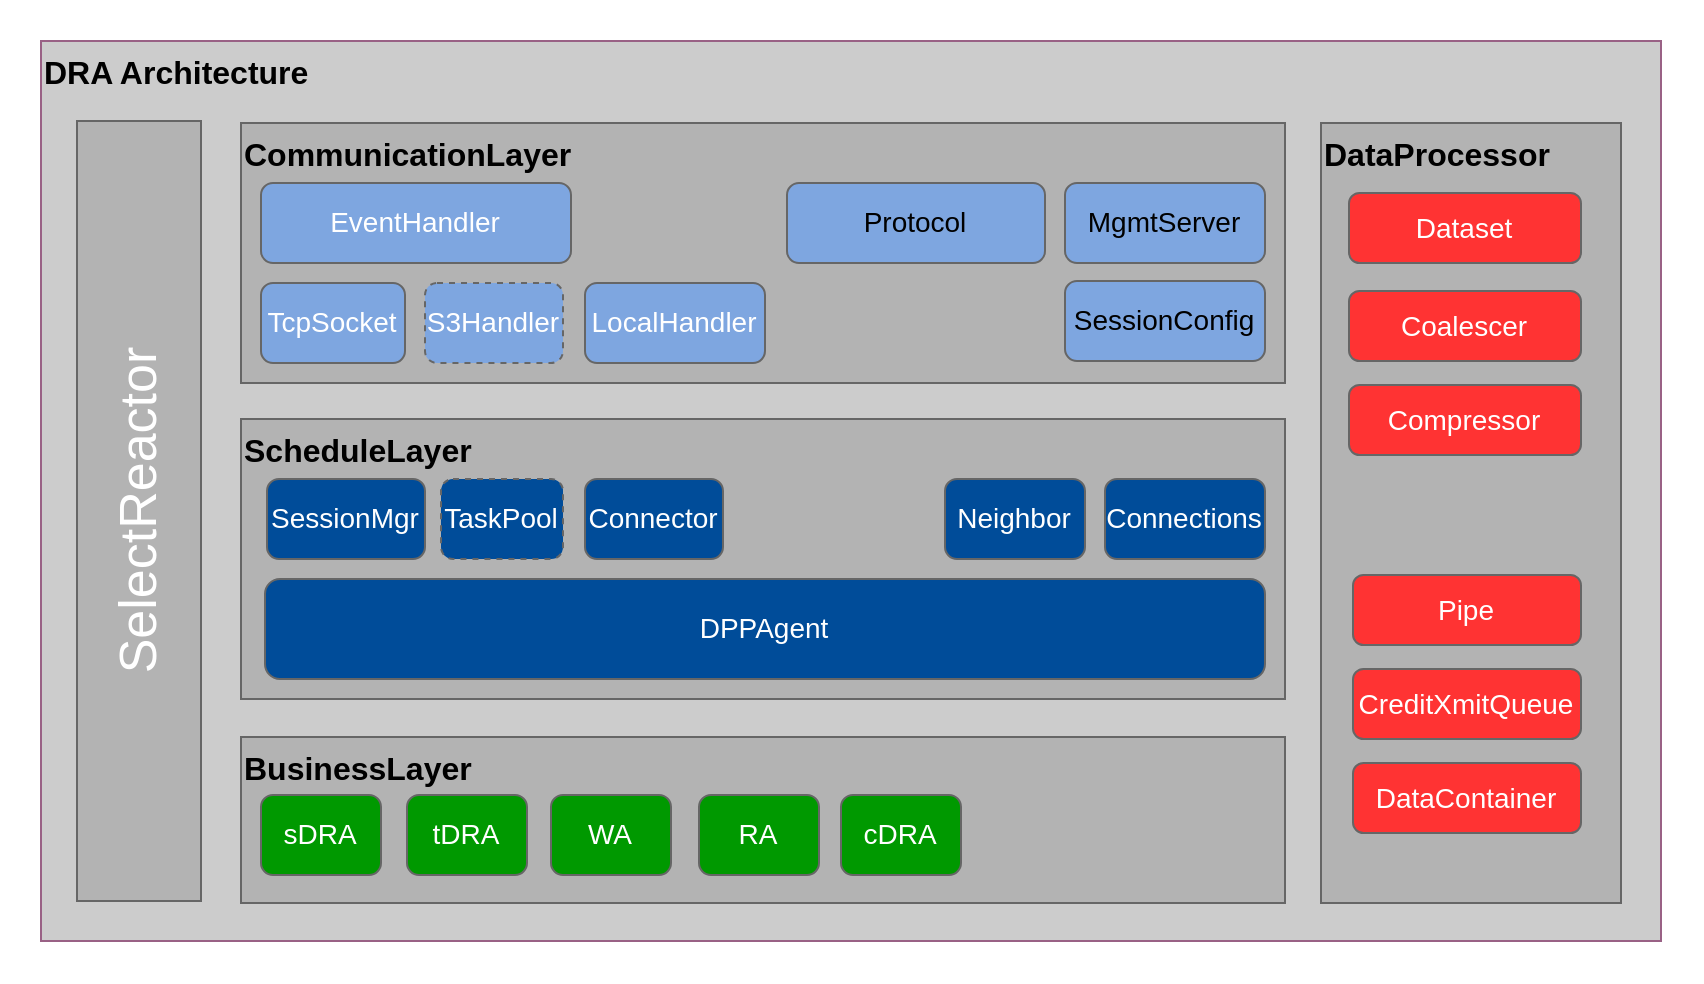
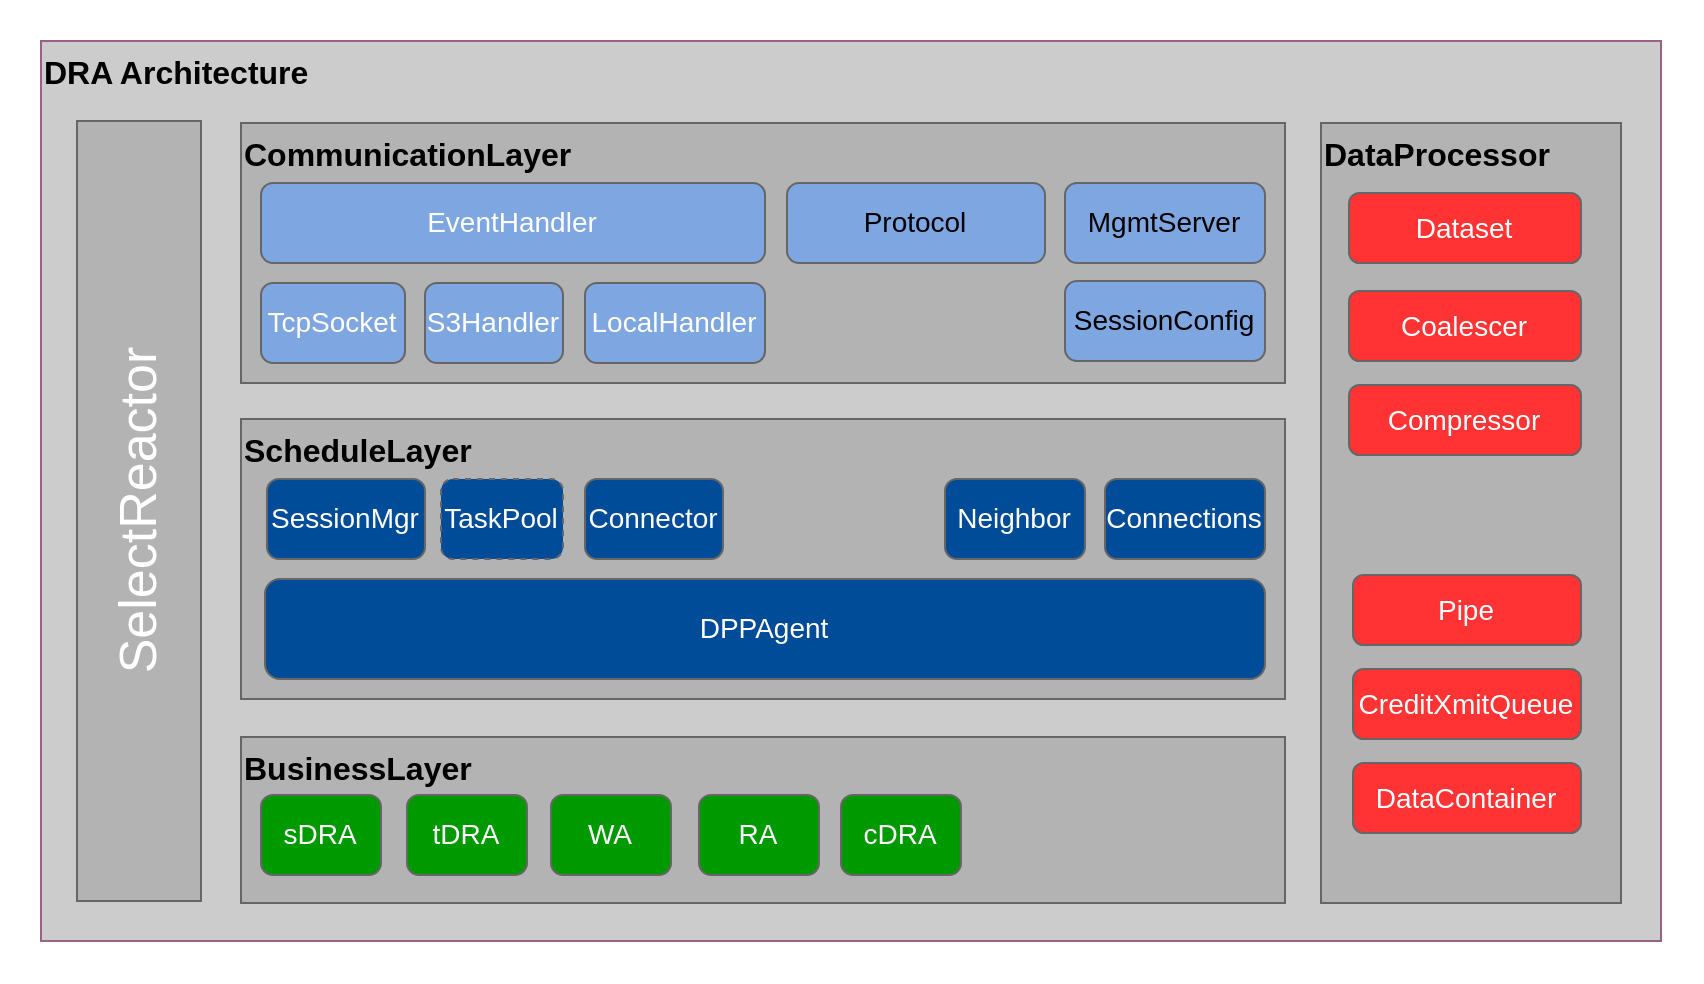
  <mxCell id="0" />
  <mxCell id="1" parent="0" />
  <mxCell id="2" value="&lt;div style=&quot;font-size: 16px&quot;&gt;&lt;span style=&quot;font-size: 16px&quot;&gt;&lt;b&gt;&lt;font color=&quot;#000000&quot;&gt;DRA Architecture&lt;/font&gt;&lt;/b&gt;&lt;/span&gt;&lt;/div&gt;" style="rounded=0;whiteSpace=wrap;html=1;align=left;fillColor=#CCCCCC;strokeColor=#996185;gradientColor=none;horizontal=1;verticalAlign=top;fontSize=16;" parent="1" vertex="1"><mxGeometry x="20" y="20" width="810" height="450" as="geometry" /></mxCell>
  <mxCell id="3" value="SelectReactor" style="whiteSpace=wrap;html=1;fillColor=#B3B3B3;strokeColor=#666666;gradientColor=none;horizontal=0;fontSize=26;fontColor=#FFFFFF;fontStyle=0" parent="1" vertex="1"><mxGeometry x="38" y="60" width="62" height="390" as="geometry" /></mxCell>
  <mxCell id="4" value="CommunicationLayer" style="whiteSpace=wrap;html=1;fillColor=#B3B3B3;gradientColor=none;fontSize=16;align=left;strokeColor=#666666;verticalAlign=top;fontColor=#000000;fontStyle=1" parent="1" vertex="1"><mxGeometry x="120" y="61" width="522" height="130" as="geometry" /></mxCell>
  <mxCell id="5" value="ScheduleLayer" style="whiteSpace=wrap;html=1;fillColor=#B3B3B3;gradientColor=none;fontSize=16;align=left;strokeColor=#666666;verticalAlign=top;fontColor=#000000;fontStyle=1" parent="1" vertex="1"><mxGeometry x="120" y="209" width="522" height="140" as="geometry" /></mxCell>
  <mxCell id="6" value="BusinessLayer" style="whiteSpace=wrap;html=1;fillColor=#B3B3B3;gradientColor=none;fontSize=16;align=left;strokeColor=#666666;fontStyle=1;verticalAlign=top;fontColor=#000000;" parent="1" vertex="1"><mxGeometry x="120" y="368" width="522" height="83" as="geometry" /></mxCell>
  <mxCell id="7" value="DataProcessor" style="whiteSpace=wrap;html=1;fillColor=#B3B3B3;gradientColor=none;fontSize=16;align=left;strokeColor=#666666;verticalAlign=top;fontColor=#000000;fontStyle=1" parent="1" vertex="1"><mxGeometry x="660" y="61" width="150" height="390" as="geometry" /></mxCell>
  <mxCell id="8" value="sDRA" style="rounded=1;whiteSpace=wrap;html=1;strokeColor=#666666;fillColor=#009900;gradientColor=none;fontSize=14;fontColor=#FFFFFF;align=center;labelBackgroundColor=none;" parent="1" vertex="1"><mxGeometry x="130" y="397" width="60" height="40" as="geometry" /></mxCell>
  <mxCell id="9" value="tDRA" style="rounded=1;whiteSpace=wrap;html=1;strokeColor=#666666;fillColor=#009900;gradientColor=none;fontSize=14;fontColor=#FFFFFF;align=center;labelBackgroundColor=none;" parent="1" vertex="1"><mxGeometry x="203" y="397" width="60" height="40" as="geometry" /></mxCell>
  <mxCell id="10" value="WA" style="rounded=1;whiteSpace=wrap;html=1;strokeColor=#666666;fillColor=#009900;gradientColor=none;fontSize=14;fontColor=#FFFFFF;align=center;labelBackgroundColor=none;" parent="1" vertex="1"><mxGeometry x="275" y="397" width="60" height="40" as="geometry" /></mxCell>
  <mxCell id="11" value="RA" style="rounded=1;whiteSpace=wrap;html=1;strokeColor=#666666;fillColor=#009900;gradientColor=none;fontSize=14;fontColor=#FFFFFF;align=center;labelBackgroundColor=none;" parent="1" vertex="1"><mxGeometry x="349" y="397" width="60" height="40" as="geometry" /></mxCell>
  <mxCell id="12" value="Protocol" style="rounded=1;whiteSpace=wrap;html=1;labelBackgroundColor=none;strokeColor=#666666;fillColor=#7EA6E0;gradientColor=none;fontSize=14;align=center;" parent="1" vertex="1"><mxGeometry x="393" y="91" width="129" height="40" as="geometry" /></mxCell>
- <mxCell id="13" value="EventHandler" style="rounded=1;whiteSpace=wrap;html=1;labelBackgroundColor=none;strokeColor=#666666;fillColor=#7EA6E0;gradientColor=none;fontSize=14;fontColor=#FFFFFF;align=center;" parent="1" vertex="1"><mxGeometry x="130" y="91" width="155" height="40" as="geometry" /></mxCell>
+ <mxCell id="13" value="EventHandler" style="rounded=1;whiteSpace=wrap;html=1;labelBackgroundColor=none;strokeColor=#666666;fillColor=#7EA6E0;gradientColor=none;fontSize=14;fontColor=#FFFFFF;align=center;" parent="1" vertex="1"><mxGeometry x="130" y="91" width="252" height="40" as="geometry" /></mxCell>
  <mxCell id="14" value="TcpSocket" style="rounded=1;whiteSpace=wrap;html=1;labelBackgroundColor=none;strokeColor=#666666;fillColor=#7EA6E0;gradientColor=none;fontSize=14;fontColor=#FFFFFF;align=center;" parent="1" vertex="1"><mxGeometry x="130" y="141" width="72" height="40" as="geometry" /></mxCell>
- <mxCell id="15" value="S3Handler" style="rounded=1;whiteSpace=wrap;html=1;labelBackgroundColor=none;strokeColor=#666666;fillColor=#7EA6E0;gradientColor=none;fontSize=14;fontColor=#FFFFFF;align=center;dashed=1;" parent="1" vertex="1"><mxGeometry x="212" y="141" width="69" height="40" as="geometry" /></mxCell>
+ <mxCell id="15" value="S3Handler" style="rounded=1;whiteSpace=wrap;html=1;labelBackgroundColor=none;strokeColor=#666666;fillColor=#7EA6E0;gradientColor=none;fontSize=14;fontColor=#FFFFFF;align=center;" parent="1" vertex="1"><mxGeometry x="212" y="141" width="69" height="40" as="geometry" /></mxCell>
  <mxCell id="16" value="MgmtServer" style="rounded=1;whiteSpace=wrap;html=1;labelBackgroundColor=none;strokeColor=#666666;fillColor=#7EA6E0;gradientColor=none;fontSize=14;align=center;" parent="1" vertex="1"><mxGeometry x="532" y="91" width="100" height="40" as="geometry" /></mxCell>
  <mxCell id="17" value="SessionConfig" style="rounded=1;whiteSpace=wrap;html=1;labelBackgroundColor=none;strokeColor=#666666;fillColor=#7EA6E0;gradientColor=none;fontSize=14;align=center;" parent="1" vertex="1"><mxGeometry x="532" y="140" width="100" height="40" as="geometry" /></mxCell>
  <mxCell id="18" value="DPPAgent&lt;br style=&quot;font-size: 14px;&quot;&gt;" style="rounded=1;whiteSpace=wrap;html=1;labelBackgroundColor=none;strokeColor=#666666;fillColor=#004C99;gradientColor=none;fontSize=14;fontColor=#FFFFFF;align=center;" parent="1" vertex="1"><mxGeometry x="132" y="289" width="500" height="50" as="geometry" /></mxCell>
  <mxCell id="19" value="SessionMgr" style="rounded=1;whiteSpace=wrap;html=1;labelBackgroundColor=none;strokeColor=#666666;fillColor=#004C99;gradientColor=none;fontSize=14;fontColor=#FFFFFF;align=center;" parent="1" vertex="1"><mxGeometry x="133" y="239" width="79" height="40" as="geometry" /></mxCell>
  <mxCell id="20" value="TaskPool" style="rounded=1;whiteSpace=wrap;html=1;labelBackgroundColor=none;strokeColor=#666666;fillColor=#004C99;gradientColor=none;fontSize=14;fontColor=#FFFFFF;align=center;dashed=1;" parent="1" vertex="1"><mxGeometry x="220" y="239" width="61" height="40" as="geometry" /></mxCell>
  <mxCell id="21" value="Connector" style="rounded=1;whiteSpace=wrap;html=1;labelBackgroundColor=none;strokeColor=#666666;fillColor=#004C99;gradientColor=none;fontSize=14;fontColor=#FFFFFF;align=center;" parent="1" vertex="1"><mxGeometry x="292" y="239" width="69" height="40" as="geometry" /></mxCell>
  <mxCell id="22" value="Neighbor" style="rounded=1;whiteSpace=wrap;html=1;labelBackgroundColor=none;strokeColor=#666666;fillColor=#004C99;gradientColor=none;fontSize=14;fontColor=#FFFFFF;align=center;" parent="1" vertex="1"><mxGeometry x="472" y="239" width="70" height="40" as="geometry" /></mxCell>
  <mxCell id="23" value="Connections" style="rounded=1;whiteSpace=wrap;html=1;labelBackgroundColor=none;strokeColor=#666666;fillColor=#004C99;gradientColor=none;fontSize=14;fontColor=#FFFFFF;align=center;" parent="1" vertex="1"><mxGeometry x="552" y="239" width="80" height="40" as="geometry" /></mxCell>
  <mxCell id="24" value="cDRA" style="rounded=1;whiteSpace=wrap;html=1;strokeColor=#666666;fillColor=#009900;gradientColor=none;fontSize=14;fontColor=#FFFFFF;align=center;labelBackgroundColor=none;" parent="1" vertex="1"><mxGeometry x="420" y="397" width="60" height="40" as="geometry" /></mxCell>
  <mxCell id="25" value="Dataset" style="rounded=1;whiteSpace=wrap;html=1;labelBackgroundColor=none;strokeColor=#666666;fillColor=#FF3333;gradientColor=none;fontSize=14;fontColor=#FFFFFF;align=center;" parent="1" vertex="1"><mxGeometry x="674" y="96" width="116" height="35" as="geometry" /></mxCell>
  <mxCell id="26" value="Coalescer" style="rounded=1;whiteSpace=wrap;html=1;labelBackgroundColor=none;strokeColor=#666666;fillColor=#FF3333;gradientColor=none;fontSize=14;fontColor=#FFFFFF;align=center;" parent="1" vertex="1"><mxGeometry x="674" y="145" width="116" height="35" as="geometry" /></mxCell>
  <mxCell id="27" value="Compressor" style="rounded=1;whiteSpace=wrap;html=1;labelBackgroundColor=none;strokeColor=#666666;fillColor=#FF3333;gradientColor=none;fontSize=14;fontColor=#FFFFFF;align=center;" parent="1" vertex="1"><mxGeometry x="674" y="192" width="116" height="35" as="geometry" /></mxCell>
  <mxCell id="28" value="Pipe" style="rounded=1;whiteSpace=wrap;html=1;labelBackgroundColor=none;strokeColor=#666666;fillColor=#FF3333;gradientColor=none;fontSize=14;fontColor=#FFFFFF;align=center;" parent="1" vertex="1"><mxGeometry x="676" y="287" width="114" height="35" as="geometry" /></mxCell>
  <mxCell id="29" value="CreditXmitQueue" style="rounded=1;whiteSpace=wrap;html=1;labelBackgroundColor=none;strokeColor=#666666;fillColor=#FF3333;gradientColor=none;fontSize=14;fontColor=#FFFFFF;align=center;" parent="1" vertex="1"><mxGeometry x="676" y="334" width="114" height="35" as="geometry" /></mxCell>
  <mxCell id="30" value="DataContainer" style="rounded=1;whiteSpace=wrap;html=1;labelBackgroundColor=none;strokeColor=#666666;fillColor=#FF3333;gradientColor=none;fontSize=14;fontColor=#FFFFFF;align=center;" parent="1" vertex="1"><mxGeometry x="676" y="381" width="114" height="35" as="geometry" /></mxCell>
  <mxCell id="31" value="LocalHandler" style="rounded=1;whiteSpace=wrap;html=1;labelBackgroundColor=none;strokeColor=#666666;fillColor=#7EA6E0;gradientColor=none;fontSize=14;fontColor=#FFFFFF;align=center;" vertex="1" parent="1"><mxGeometry x="292" y="141" width="90" height="40" as="geometry" /></mxCell>
